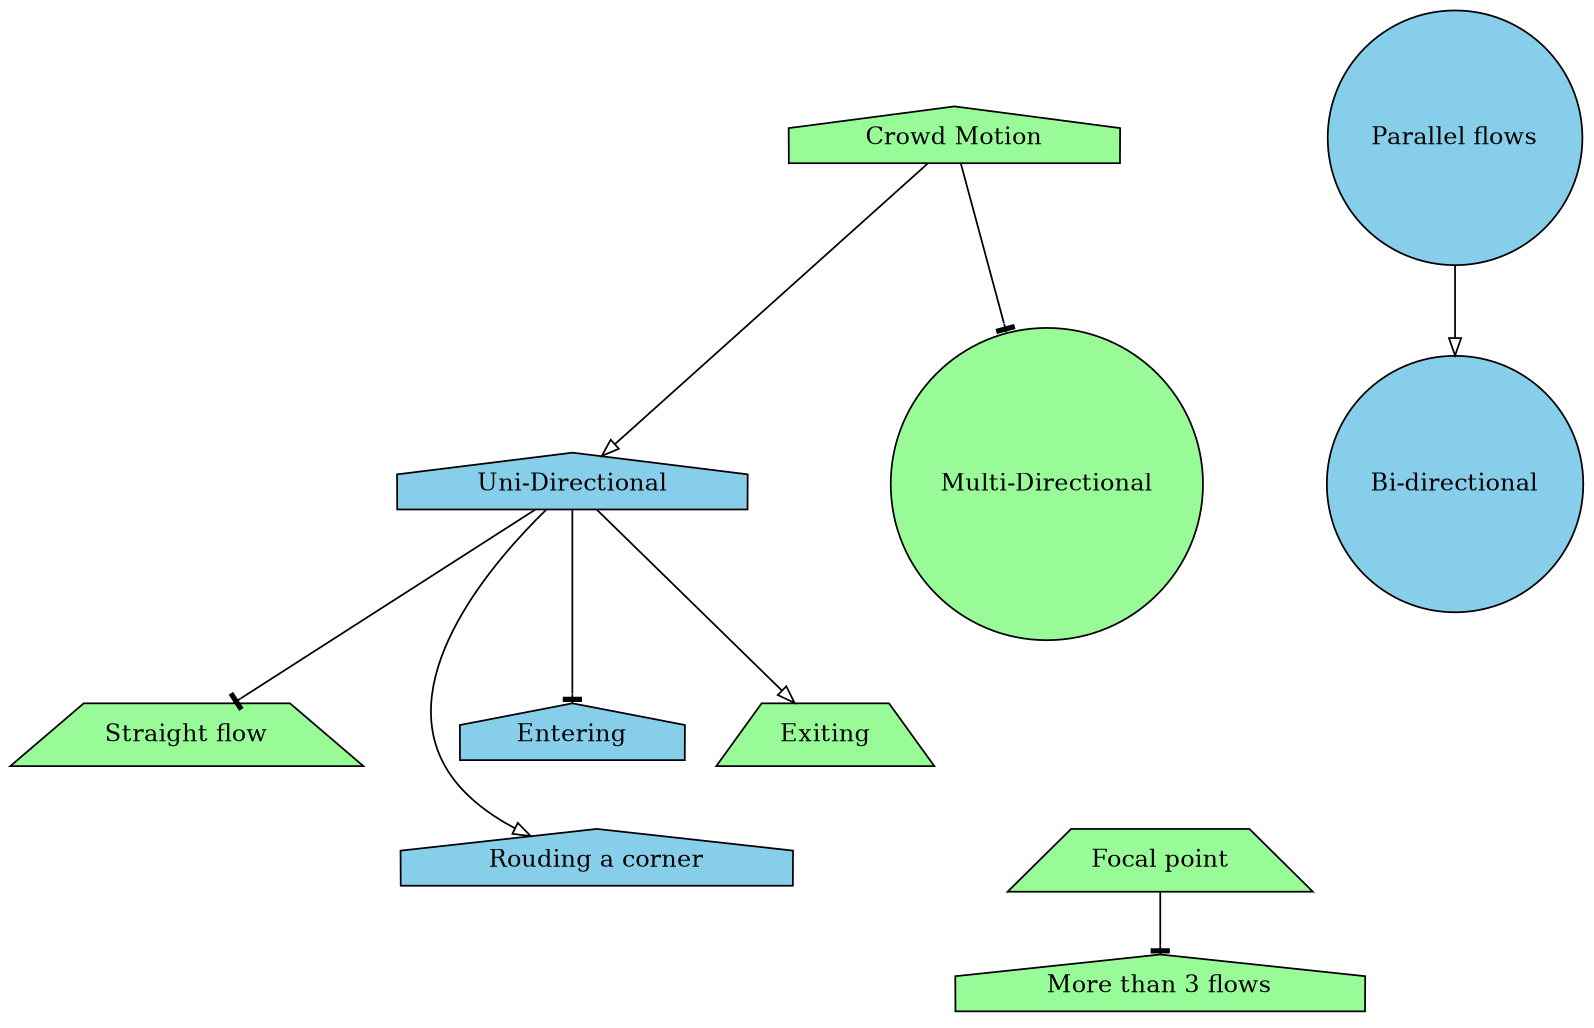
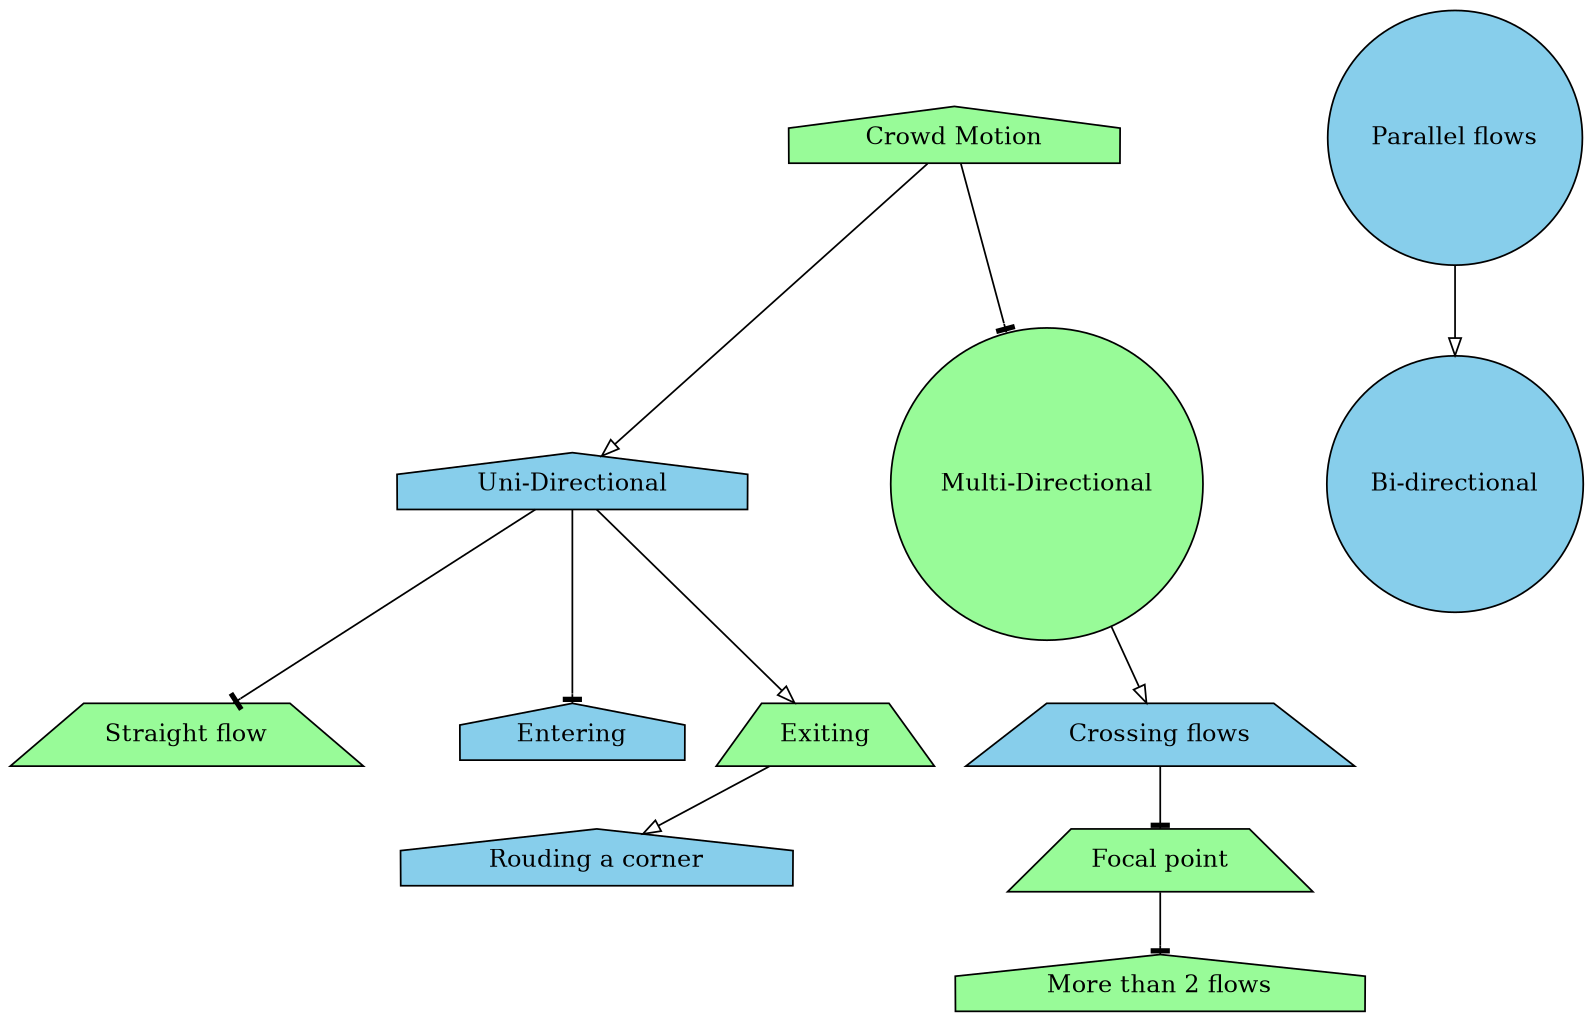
  digraph {
    node [fillcolor=palegreen shape=house style=filled]
    edge [arrowhead=onormal]
    n1 [label="Crowd Motion"]
    n2 [fillcolor=skyblue label="Uni-Directional"]
    n3 [label="Multi-Directional" shape=circle]
    n4 [label="Straight flow" shape=trapezium]
    n5 [fillcolor=skyblue label="Rouding a corner"]
    n6 [fillcolor=skyblue label=Entering]
    n7 [label=Exiting shape=trapezium]
+   n8 [fillcolor=skyblue label="Crossing flows" shape=trapezium]
    n9 [fillcolor=skyblue label="Parallel flows" shape=circle]
    n10 [fillcolor=skyblue label="Bi-directional" shape=circle]
    n11 [label="Focal point" shape=trapezium]
-   n12 [label="More than 3 flows"]
+   n12 [label="More than 2 flows"]
    n1 -> n2
    n1 -> n3 [arrowhead=tee]
    n2 -> n4 [arrowhead=tee]
-   n2 -> n5
+   n7 -> n5
    n2 -> n6 [arrowhead=tee]
    n2 -> n7
+   n3 -> n8
+   n8 -> n11 [arrowhead=tee]
    n9 -> n10
    n11 -> n12 [arrowhead=tee]
  }
